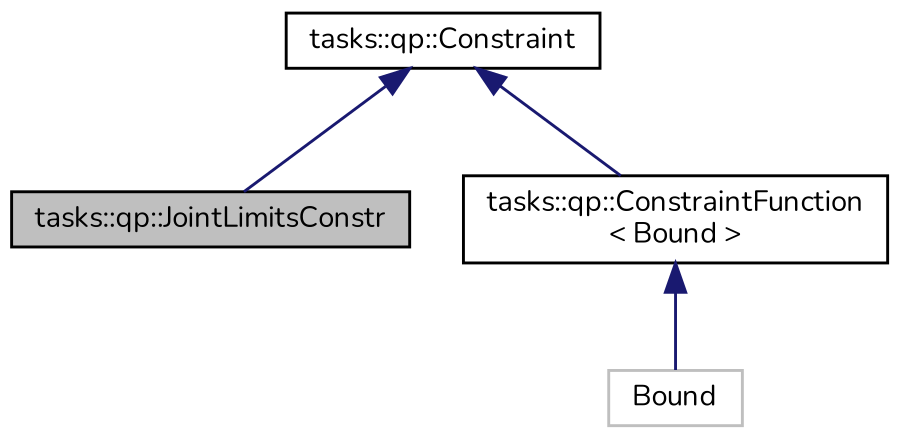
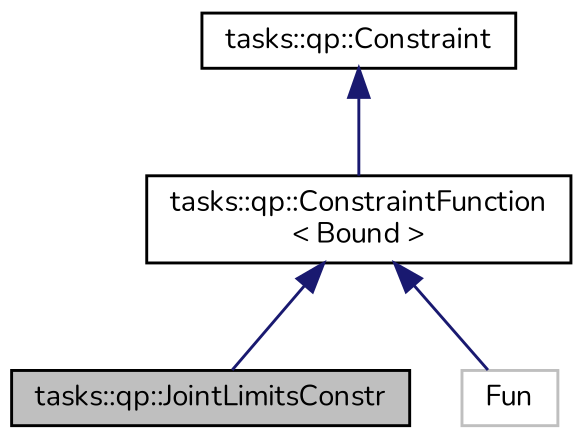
  digraph {
    fontname=Nunito
    node [color=black fillcolor=white fontname=Nunito fontsize=10 shape=record style=filled]
    edge [color=midnightblue dir=back fontname=Nunito fontsize=10 labelfontname=Helvetica labelfontsize=10 style=solid]
    n1 [fillcolor=grey75 fontcolor=black height=0.2 label="tasks::qp::JointLimitsConstr" width=0.4]
    n2 [height=0.2 label="tasks::qp::ConstraintFunction\l\< Bound \>" width=0.4]
-   n3 [color=grey75 height=0.2 label=Bound width=0.4]
+   n3 [color=grey75 height=0.2 label=Fun width=0.4]
    n4 [height=0.2 label="tasks::qp::Constraint" width=0.4]
-   n4 -> n1
+   n2 -> n1
    n2 -> n3
    n4 -> n2
  }
